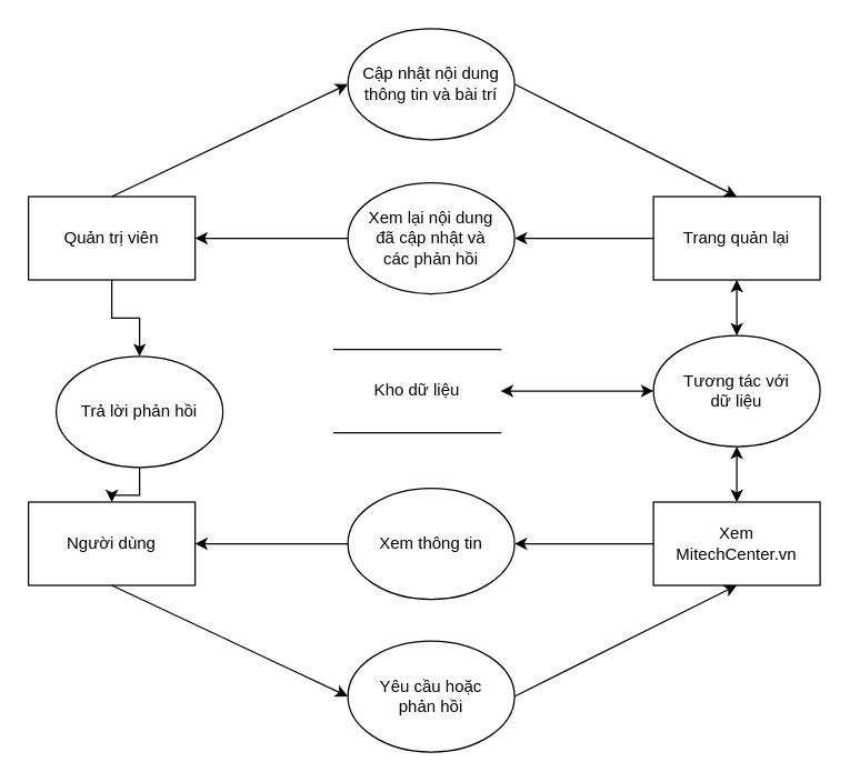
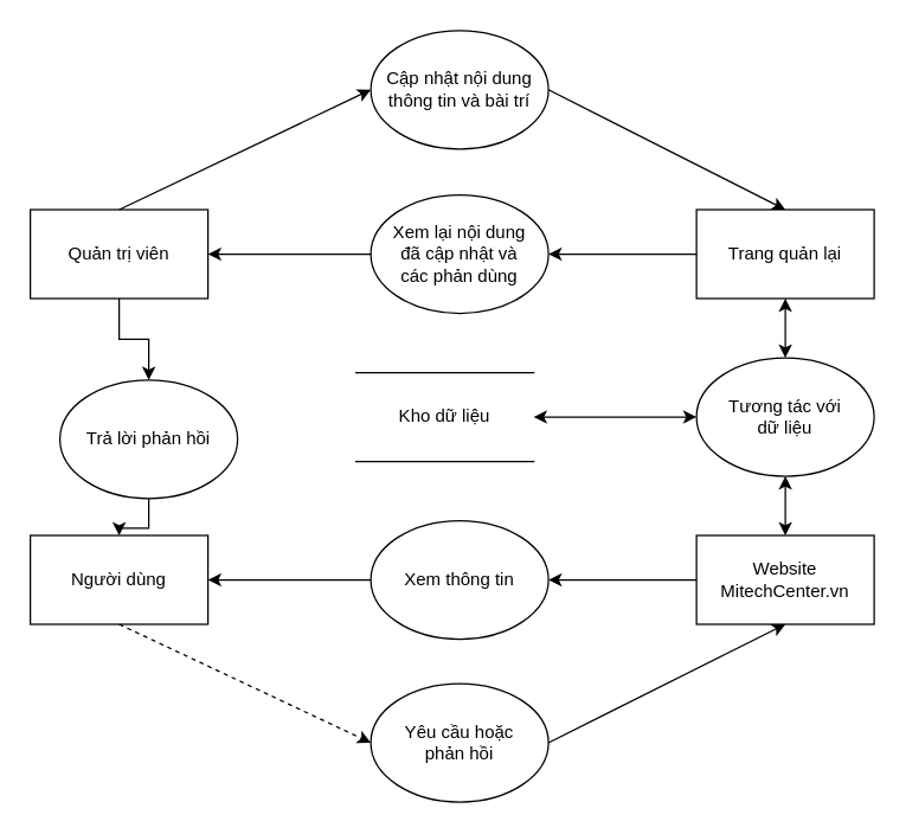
  <mxCell id="0" />
  <mxCell id="1" parent="0" />
  <mxCell id="2" style="edgeStyle=orthogonalEdgeStyle;rounded=0;orthogonalLoop=1;jettySize=auto;html=1;entryX=0.5;entryY=0;entryDx=0;entryDy=0;" edge="1" parent="1" source="3" target="13"><mxGeometry relative="1" as="geometry" /></mxCell>
  <mxCell id="3" value="Quản trị viên" style="rounded=0;whiteSpace=wrap;html=1;" vertex="1" parent="1"><mxGeometry x="20" y="141" width="120" height="60" as="geometry" /></mxCell>
  <mxCell id="4" value="Người dùng" style="rounded=0;whiteSpace=wrap;html=1;" vertex="1" parent="1"><mxGeometry x="20" y="361" width="120" height="60" as="geometry" /></mxCell>
  <mxCell id="5" value="Trang quản lại" style="rounded=0;whiteSpace=wrap;html=1;" vertex="1" parent="1"><mxGeometry x="470" y="141" width="120" height="60" as="geometry" /></mxCell>
  <mxCell id="6" value="Cập nhật nội dung&lt;br&gt;thông tin và bài trí" style="ellipse;whiteSpace=wrap;html=1;" vertex="1" parent="1"><mxGeometry x="250" y="20" width="120" height="80" as="geometry" /></mxCell>
  <mxCell id="7" value="" style="endArrow=classic;html=1;exitX=0.5;exitY=0;exitDx=0;exitDy=0;entryX=0;entryY=0.5;entryDx=0;entryDy=0;" edge="1" parent="1" source="3" target="6"><mxGeometry width="50" height="50" relative="1" as="geometry"><mxPoint x="70" y="51" as="sourcePoint" /><mxPoint x="120" y="1" as="targetPoint" /></mxGeometry></mxCell>
  <mxCell id="8" value="" style="endArrow=classic;html=1;exitX=1;exitY=0.5;exitDx=0;exitDy=0;entryX=0.5;entryY=0;entryDx=0;entryDy=0;" edge="1" parent="1" source="6" target="5"><mxGeometry width="50" height="50" relative="1" as="geometry"><mxPoint x="460" y="101" as="sourcePoint" /><mxPoint x="510" y="51" as="targetPoint" /></mxGeometry></mxCell>
- <mxCell id="9" value="Xem lại nội dung&lt;br&gt;đã cập nhật và&lt;br&gt;các phản hồi" style="ellipse;whiteSpace=wrap;html=1;" vertex="1" parent="1"><mxGeometry x="250" y="131" width="120" height="80" as="geometry" /></mxCell>
+ <mxCell id="9" value="Xem lại nội dung&lt;br&gt;đã cập nhật và&lt;br&gt;các phản dùng" style="ellipse;whiteSpace=wrap;html=1;" vertex="1" parent="1"><mxGeometry x="250" y="131" width="120" height="80" as="geometry" /></mxCell>
  <mxCell id="10" value="" style="endArrow=classic;html=1;entryX=1;entryY=0.5;entryDx=0;entryDy=0;exitX=0;exitY=0.5;exitDx=0;exitDy=0;" edge="1" parent="1" source="5" target="9"><mxGeometry width="50" height="50" relative="1" as="geometry"><mxPoint x="400" y="231" as="sourcePoint" /><mxPoint x="450" y="181" as="targetPoint" /></mxGeometry></mxCell>
  <mxCell id="11" value="" style="endArrow=classic;html=1;entryX=1;entryY=0.5;entryDx=0;entryDy=0;exitX=0;exitY=0.5;exitDx=0;exitDy=0;" edge="1" parent="1" source="9" target="3"><mxGeometry width="50" height="50" relative="1" as="geometry"><mxPoint x="150" y="221" as="sourcePoint" /><mxPoint x="200" y="171" as="targetPoint" /></mxGeometry></mxCell>
  <mxCell id="12" style="edgeStyle=orthogonalEdgeStyle;rounded=0;orthogonalLoop=1;jettySize=auto;html=1;entryX=0.5;entryY=0;entryDx=0;entryDy=0;" edge="1" parent="1" source="13" target="4"><mxGeometry relative="1" as="geometry" /></mxCell>
  <mxCell id="13" value="Trả lời phản hồi" style="ellipse;whiteSpace=wrap;html=1;" vertex="1" parent="1"><mxGeometry x="40" y="256" width="120" height="80" as="geometry" /></mxCell>
  <mxCell id="14" value="Kho dữ liệu" style="shape=partialRectangle;whiteSpace=wrap;html=1;left=0;right=0;fillColor=none;" vertex="1" parent="1"><mxGeometry x="240" y="251" width="120" height="60" as="geometry" /></mxCell>
  <mxCell id="15" value="Tương tác với&lt;br&gt;dữ liệu" style="ellipse;whiteSpace=wrap;html=1;" vertex="1" parent="1"><mxGeometry x="470" y="241" width="120" height="80" as="geometry" /></mxCell>
  <mxCell id="16" value="" style="endArrow=classic;startArrow=classic;html=1;entryX=0.5;entryY=1;entryDx=0;entryDy=0;exitX=0.5;exitY=0;exitDx=0;exitDy=0;" edge="1" parent="1" source="15" target="5"><mxGeometry width="50" height="50" relative="1" as="geometry"><mxPoint x="410" y="281" as="sourcePoint" /><mxPoint x="460" y="231" as="targetPoint" /></mxGeometry></mxCell>
  <mxCell id="17" value="" style="endArrow=classic;startArrow=classic;html=1;exitX=1;exitY=0.5;exitDx=0;exitDy=0;entryX=0;entryY=0.5;entryDx=0;entryDy=0;" edge="1" parent="1" source="14" target="15"><mxGeometry width="50" height="50" relative="1" as="geometry"><mxPoint x="480" y="391" as="sourcePoint" /><mxPoint x="460" y="271" as="targetPoint" /></mxGeometry></mxCell>
  <mxCell id="18" style="edgeStyle=orthogonalEdgeStyle;rounded=0;orthogonalLoop=1;jettySize=auto;html=1;entryX=1;entryY=0.5;entryDx=0;entryDy=0;" edge="1" parent="1" source="19" target="22"><mxGeometry relative="1" as="geometry" /></mxCell>
- <mxCell id="19" value="&lt;span style=&quot;white-space: normal&quot;&gt;Xem&lt;/span&gt;&lt;br style=&quot;white-space: normal&quot;&gt;&lt;span style=&quot;white-space: normal&quot;&gt;MitechCenter.vn&lt;/span&gt;" style="rounded=0;whiteSpace=wrap;html=1;" vertex="1" parent="1"><mxGeometry x="470" y="361" width="120" height="60" as="geometry" /></mxCell>
+ <mxCell id="19" value="&lt;span style=&quot;white-space: normal&quot;&gt;Website&lt;/span&gt;&lt;br style=&quot;white-space: normal&quot;&gt;&lt;span style=&quot;white-space: normal&quot;&gt;MitechCenter.vn&lt;/span&gt;" style="rounded=0;whiteSpace=wrap;html=1;" vertex="1" parent="1"><mxGeometry x="470" y="361" width="120" height="60" as="geometry" /></mxCell>
  <mxCell id="20" value="" style="endArrow=classic;startArrow=classic;html=1;entryX=0.5;entryY=1;entryDx=0;entryDy=0;exitX=0.5;exitY=0;exitDx=0;exitDy=0;" edge="1" parent="1" source="19" target="15"><mxGeometry width="50" height="50" relative="1" as="geometry"><mxPoint x="310" y="431" as="sourcePoint" /><mxPoint x="360" y="381" as="targetPoint" /></mxGeometry></mxCell>
  <mxCell id="21" style="edgeStyle=orthogonalEdgeStyle;rounded=0;orthogonalLoop=1;jettySize=auto;html=1;entryX=1;entryY=0.5;entryDx=0;entryDy=0;" edge="1" parent="1" source="22" target="4"><mxGeometry relative="1" as="geometry" /></mxCell>
  <mxCell id="22" value="Xem thông tin" style="ellipse;whiteSpace=wrap;html=1;" vertex="1" parent="1"><mxGeometry x="250" y="351" width="120" height="80" as="geometry" /></mxCell>
  <mxCell id="23" value="Yêu cầu hoặc&lt;br&gt;phản hồi" style="ellipse;whiteSpace=wrap;html=1;" vertex="1" parent="1"><mxGeometry x="250" y="461" width="120" height="80" as="geometry" /></mxCell>
- <mxCell id="24" value="" style="endArrow=classic;html=1;exitX=0.5;exitY=1;exitDx=0;exitDy=0;entryX=0;entryY=0.5;entryDx=0;entryDy=0;" edge="1" parent="1" source="4" target="23"><mxGeometry width="50" height="50" relative="1" as="geometry"><mxPoint x="70" y="561" as="sourcePoint" /><mxPoint x="120" y="511" as="targetPoint" /></mxGeometry></mxCell>
+ <mxCell id="24" value="" style="endArrow=classic;html=1;exitX=0.5;exitY=1;exitDx=0;exitDy=0;entryX=0;entryY=0.5;entryDx=0;entryDy=0;dashed=1;" edge="1" parent="1" source="4" target="23"><mxGeometry width="50" height="50" relative="1" as="geometry"><mxPoint x="70" y="561" as="sourcePoint" /><mxPoint x="120" y="511" as="targetPoint" /></mxGeometry></mxCell>
  <mxCell id="25" value="" style="endArrow=classic;html=1;exitX=1;exitY=0.5;exitDx=0;exitDy=0;entryX=0.5;entryY=1;entryDx=0;entryDy=0;" edge="1" parent="1" source="23" target="19"><mxGeometry width="50" height="50" relative="1" as="geometry"><mxPoint x="500" y="531" as="sourcePoint" /><mxPoint x="550" y="481" as="targetPoint" /></mxGeometry></mxCell>
